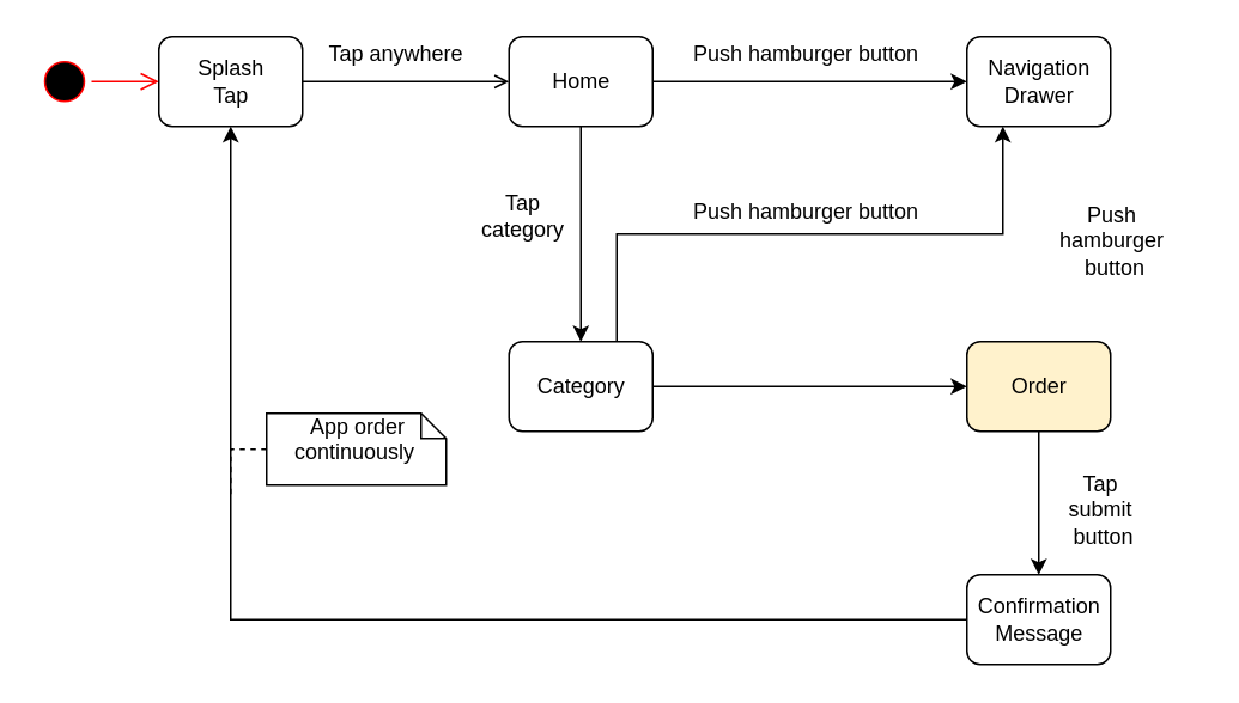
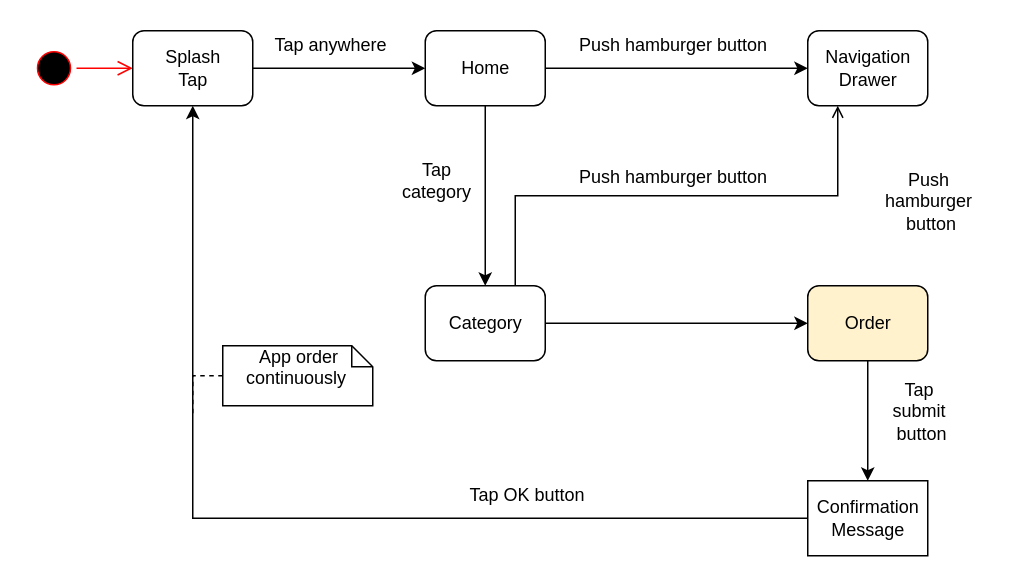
  <mxCell id="0" />
  <mxCell id="1" parent="0" />
  <mxCell id="2" value="" style="ellipse;html=1;shape=startState;fillColor=#000000;strokeColor=#ff0000;" vertex="1" parent="1"><mxGeometry x="20.5" y="30" width="30" height="30" as="geometry" /></mxCell>
  <mxCell id="3" value="" style="edgeStyle=orthogonalEdgeStyle;html=1;verticalAlign=bottom;endArrow=open;endSize=8;strokeColor=#ff0000;entryX=0;entryY=0.5;entryDx=0;entryDy=0;" edge="1" source="2" parent="1" target="4"><mxGeometry relative="1" as="geometry"><mxPoint x="95.5" y="45" as="targetPoint" /></mxGeometry></mxCell>
  <mxCell id="4" value="Splash&lt;br&gt;Tap" style="html=1;rounded=1;" vertex="1" parent="1"><mxGeometry x="88" y="20" width="80" height="50" as="geometry" /></mxCell>
  <mxCell id="5" style="edgeStyle=orthogonalEdgeStyle;rounded=0;orthogonalLoop=1;jettySize=auto;html=1;exitX=0.5;exitY=1;exitDx=0;exitDy=0;entryX=0.5;entryY=0;entryDx=0;entryDy=0;" edge="1" parent="1" source="6" target="9"><mxGeometry relative="1" as="geometry" /></mxCell>
  <mxCell id="6" value="Home" style="html=1;rounded=1;" vertex="1" parent="1"><mxGeometry x="283" y="20" width="80" height="50" as="geometry" /></mxCell>
- <mxCell id="7" style="edgeStyle=orthogonalEdgeStyle;rounded=0;orthogonalLoop=1;jettySize=auto;html=1;exitX=0.75;exitY=0;exitDx=0;exitDy=0;entryX=0.25;entryY=1;entryDx=0;entryDy=0;" edge="1" parent="1" source="9" target="10"><mxGeometry relative="1" as="geometry" /></mxCell>
+ <mxCell id="7" style="edgeStyle=orthogonalEdgeStyle;rounded=0;orthogonalLoop=1;jettySize=auto;html=1;exitX=0.75;exitY=0;exitDx=0;exitDy=0;entryX=0.25;entryY=1;entryDx=0;entryDy=0;endArrow=open;" edge="1" parent="1" source="9" target="10"><mxGeometry relative="1" as="geometry" /></mxCell>
  <mxCell id="8" style="edgeStyle=orthogonalEdgeStyle;rounded=0;orthogonalLoop=1;jettySize=auto;html=1;exitX=1;exitY=0.5;exitDx=0;exitDy=0;entryX=0;entryY=0.5;entryDx=0;entryDy=0;" edge="1" parent="1" source="9" target="12"><mxGeometry relative="1" as="geometry" /></mxCell>
  <mxCell id="9" value="Category&lt;br&gt;" style="html=1;rounded=1;" vertex="1" parent="1"><mxGeometry x="283" y="190" width="80" height="50" as="geometry" /></mxCell>
  <mxCell id="10" value="Navigation&lt;br&gt;Drawer" style="html=1;rounded=1;" vertex="1" parent="1"><mxGeometry x="538" y="20" width="80" height="50" as="geometry" /></mxCell>
  <mxCell id="11" style="edgeStyle=orthogonalEdgeStyle;rounded=0;orthogonalLoop=1;jettySize=auto;html=1;exitX=0.5;exitY=1;exitDx=0;exitDy=0;entryX=0.5;entryY=0;entryDx=0;entryDy=0;" edge="1" parent="1" source="12" target="14"><mxGeometry relative="1" as="geometry" /></mxCell>
  <mxCell id="12" value="Order" style="html=1;rounded=1;fillColor=#fff2cc;" vertex="1" parent="1"><mxGeometry x="538" y="190" width="80" height="50" as="geometry" /></mxCell>
  <mxCell id="13" style="edgeStyle=orthogonalEdgeStyle;rounded=0;orthogonalLoop=1;jettySize=auto;html=1;exitX=0;exitY=0.5;exitDx=0;exitDy=0;entryX=0.5;entryY=1;entryDx=0;entryDy=0;" edge="1" parent="1" source="14" target="4"><mxGeometry relative="1" as="geometry" /></mxCell>
- <mxCell id="14" value="Confirmation&lt;br&gt;Message&lt;br&gt;" style="html=1;rounded=1;" vertex="1" parent="1"><mxGeometry x="538" y="320" width="80" height="50" as="geometry" /></mxCell>
- <mxCell id="15" value="" style="endArrow=open;html=1;exitX=1;exitY=0.5;exitDx=0;exitDy=0;entryX=0;entryY=0.5;entryDx=0;entryDy=0;" edge="1" parent="1" source="4" target="6"><mxGeometry width="50" height="50" relative="1" as="geometry"><mxPoint x="18" y="370" as="sourcePoint" /><mxPoint x="68" y="320" as="targetPoint" /></mxGeometry></mxCell>
+ <mxCell id="14" value="Confirmation&lt;br&gt;Message&lt;br&gt;" style="html=1;rounded=0;" vertex="1" parent="1"><mxGeometry x="538" y="320" width="80" height="50" as="geometry" /></mxCell>
+ <mxCell id="15" value="" style="endArrow=classic;html=1;exitX=1;exitY=0.5;exitDx=0;exitDy=0;entryX=0;entryY=0.5;entryDx=0;entryDy=0;" edge="1" parent="1" source="4" target="6"><mxGeometry width="50" height="50" relative="1" as="geometry"><mxPoint x="18" y="370" as="sourcePoint" /><mxPoint x="68" y="320" as="targetPoint" /></mxGeometry></mxCell>
  <mxCell id="16" value="" style="endArrow=classic;html=1;exitX=1;exitY=0.5;exitDx=0;exitDy=0;" edge="1" parent="1" source="6" target="10"><mxGeometry width="50" height="50" relative="1" as="geometry"><mxPoint x="208" y="55" as="sourcePoint" /><mxPoint x="293" y="55" as="targetPoint" /></mxGeometry></mxCell>
  <mxCell id="17" value="Tap anywhere" style="text;html=1;resizable=0;points=[];autosize=1;align=left;verticalAlign=top;spacingTop=-4;" vertex="1" parent="1"><mxGeometry x="180.5" y="20" width="90" height="20" as="geometry" /></mxCell>
  <mxCell id="18" value="Push hamburger button" style="text;html=1;resizable=0;points=[];autosize=1;align=left;verticalAlign=top;spacingTop=-4;" vertex="1" parent="1"><mxGeometry x="384" y="20" width="140" height="20" as="geometry" /></mxCell>
  <mxCell id="19" value="Tap category" style="text;html=1;strokeColor=none;fillColor=none;align=center;verticalAlign=middle;whiteSpace=wrap;rounded=0;" vertex="1" parent="1"><mxGeometry x="270.5" y="110" width="40" height="20" as="geometry" /></mxCell>
  <mxCell id="20" value="Push hamburger button" style="text;html=1;resizable=0;points=[];autosize=1;align=left;verticalAlign=top;spacingTop=-4;" vertex="1" parent="1"><mxGeometry x="384" y="108" width="140" height="20" as="geometry" /></mxCell>
  <mxCell id="21" value="&lt;div style=&quot;text-align: center&quot;&gt;&lt;span&gt;Push&amp;nbsp;&lt;/span&gt;&lt;/div&gt;&lt;div style=&quot;text-align: center&quot;&gt;&lt;span&gt;hamburger&amp;nbsp;&lt;/span&gt;&lt;/div&gt;&lt;div style=&quot;text-align: center&quot;&gt;&lt;span&gt;button&lt;/span&gt;&lt;/div&gt;" style="text;html=1;resizable=0;points=[];autosize=1;align=left;verticalAlign=top;spacingTop=-4;" vertex="1" parent="1"><mxGeometry x="588" y="110" width="80" height="40" as="geometry" /></mxCell>
- <mxCell id="22" value="&lt;div style=&quot;text-align: center&quot;&gt;&lt;span&gt;Tap&amp;nbsp;&lt;/span&gt;&lt;/div&gt;&lt;div style=&quot;text-align: center&quot;&gt;&lt;span&gt;submit&amp;nbsp;&lt;/span&gt;&lt;/div&gt;&lt;div style=&quot;text-align: center&quot;&gt;&lt;span&gt;button&lt;/span&gt;&lt;/div&gt;" style="text;html=1;resizable=0;points=[];autosize=1;align=left;verticalAlign=top;spacingTop=-4;" vertex="1" parent="1"><mxGeometry x="593" y="260" width="50" height="40" as="geometry" /></mxCell>
+ <mxCell id="22" value="&lt;div style=&quot;text-align: center&quot;&gt;&lt;span&gt;Tap&amp;nbsp;&lt;/span&gt;&lt;/div&gt;&lt;div style=&quot;text-align: center&quot;&gt;&lt;span&gt;submit&amp;nbsp;&lt;/span&gt;&lt;/div&gt;&lt;div style=&quot;text-align: center&quot;&gt;&lt;span&gt;button&lt;/span&gt;&lt;/div&gt;" style="text;html=1;resizable=0;points=[];autosize=1;align=left;verticalAlign=top;spacingTop=-4;" vertex="1" parent="1"><mxGeometry x="593" y="250" width="50" height="40" as="geometry" /></mxCell>
  <mxCell id="23" style="edgeStyle=orthogonalEdgeStyle;rounded=0;orthogonalLoop=1;jettySize=auto;html=1;exitX=0;exitY=0.5;exitDx=0;exitDy=0;exitPerimeter=0;endArrow=none;endFill=0;dashed=1;" edge="1" parent="1" source="24"><mxGeometry relative="1" as="geometry"><mxPoint x="128" y="275" as="targetPoint" /></mxGeometry></mxCell>
  <mxCell id="24" value="&lt;div style=&quot;text-align: center&quot;&gt;&lt;span&gt;App order continuously&amp;nbsp;&lt;/span&gt;&lt;/div&gt;" style="shape=note;whiteSpace=wrap;html=1;size=14;verticalAlign=top;align=left;spacingTop=-6;rounded=1;" vertex="1" parent="1"><mxGeometry x="148" y="230" width="100" height="40" as="geometry" /></mxCell>
+ <mxCell id="25" value="Tap OK button" style="text;html=1;resizable=0;points=[];autosize=1;align=left;verticalAlign=top;spacingTop=-4;" vertex="1" parent="1"><mxGeometry x="310.5" y="320" width="90" height="20" as="geometry" /></mxCell>
